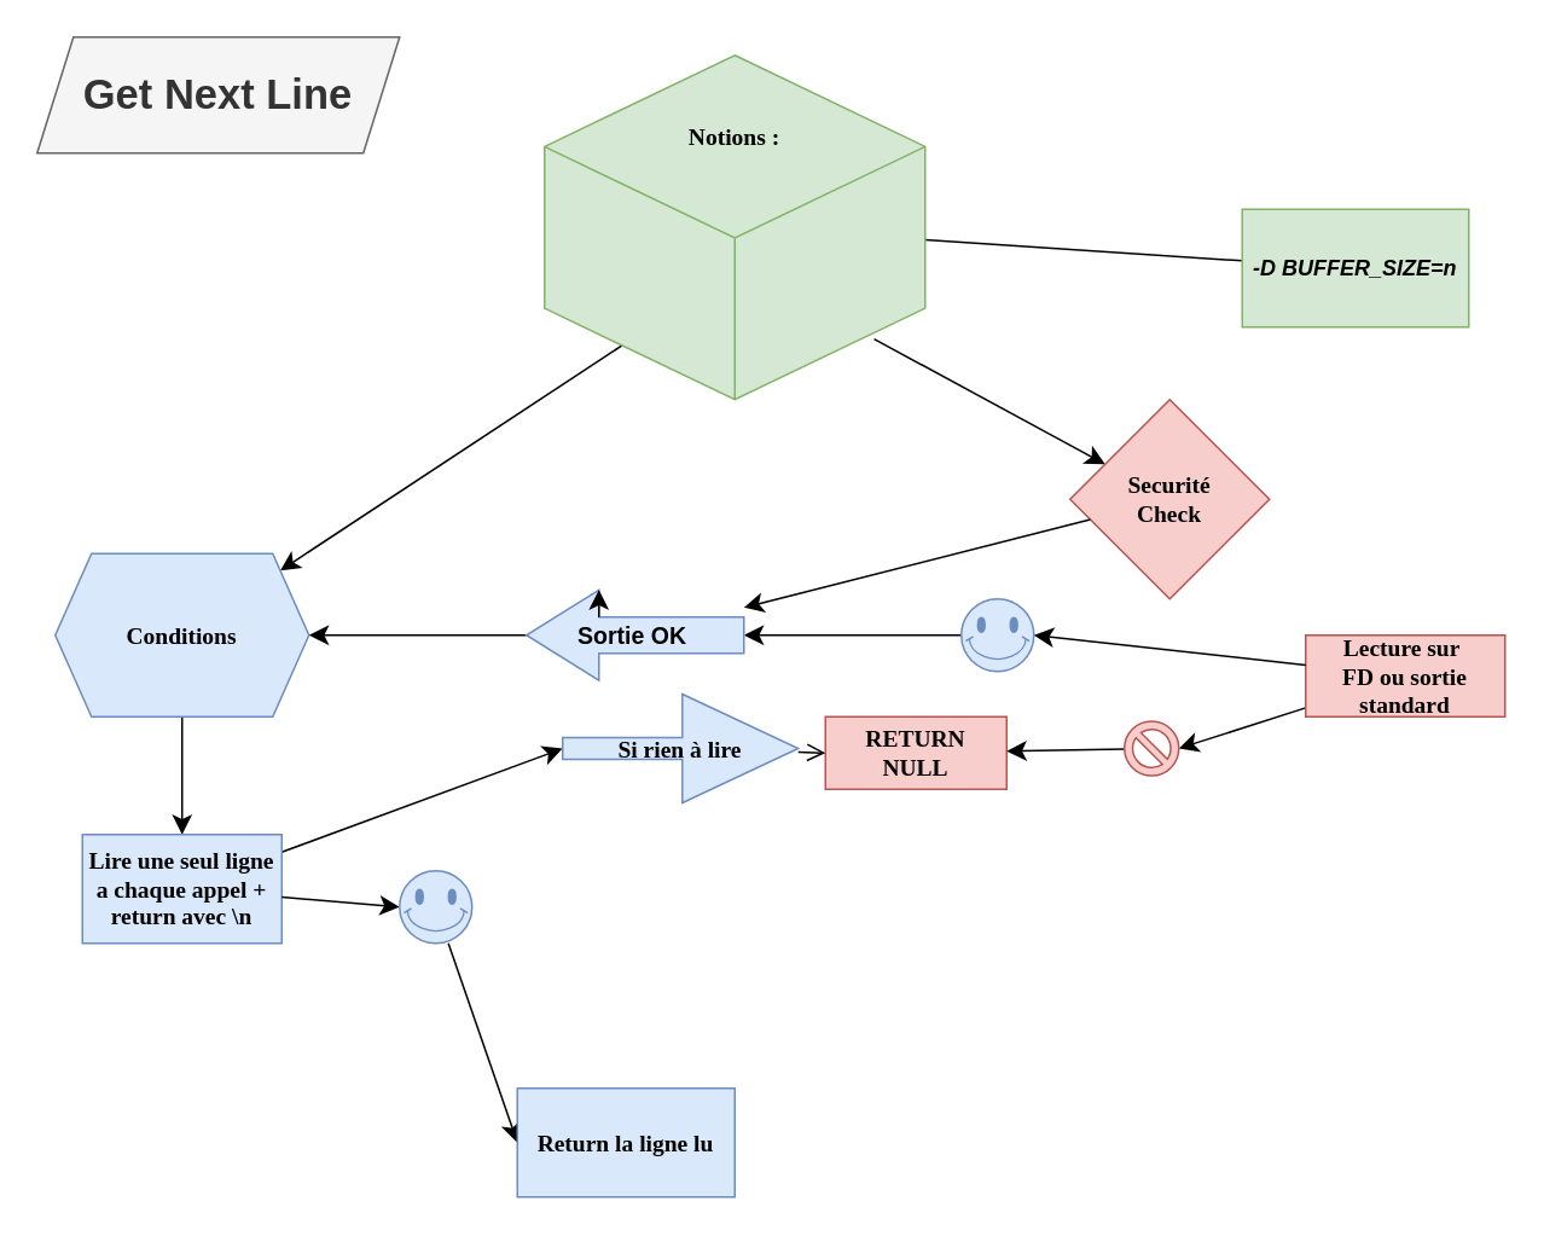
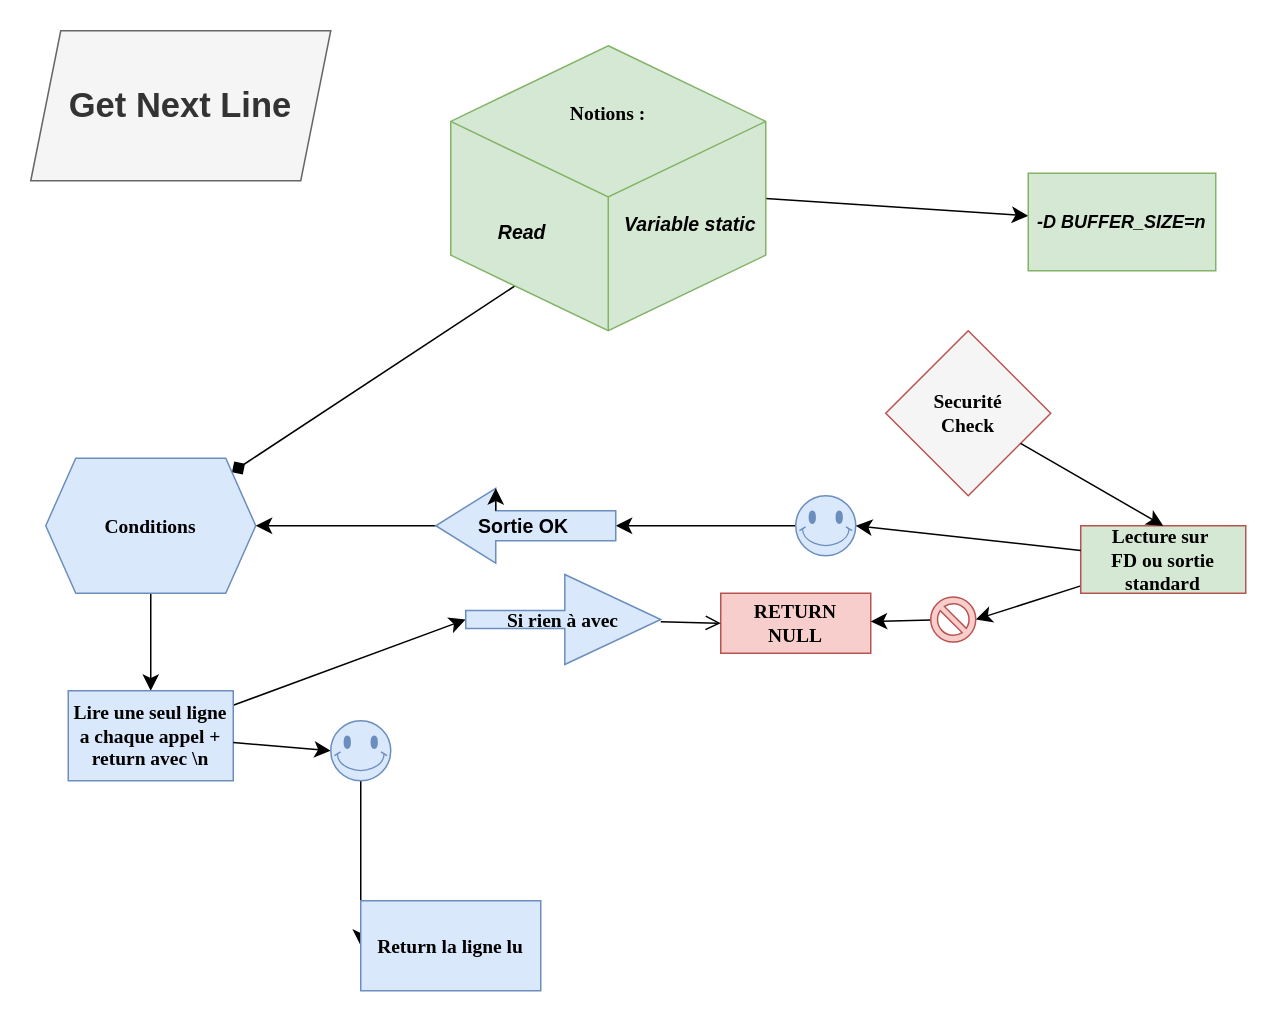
  <mxCell id="0" />
  <mxCell id="1" parent="0" />
- <mxCell id="2" value="" style="edgeStyle=none;curved=1;rounded=0;orthogonalLoop=1;jettySize=auto;html=1;fontSize=12;startSize=8;endSize=8;exitX=0.866;exitY=0.824;exitDx=0;exitDy=0;exitPerimeter=0;" parent="1" source="9" target="5" edge="1"><mxGeometry relative="1" as="geometry"><mxPoint x="521.708" y="166" as="sourcePoint" /></mxGeometry></mxCell>
- <mxCell id="3" value="" style="edgeStyle=none;curved=1;rounded=0;orthogonalLoop=1;jettySize=auto;html=1;fontSize=12;startSize=8;endSize=8;exitX=0.224;exitY=0.828;exitDx=0;exitDy=0;exitPerimeter=0;" parent="1" source="9" target="7" edge="1"><mxGeometry relative="1" as="geometry"><mxPoint x="396.039" y="166" as="sourcePoint" /></mxGeometry></mxCell>
- <mxCell id="4" value="Get Next Line" style="shape=parallelogram;perimeter=parallelogramPerimeter;whiteSpace=wrap;html=1;fixedSize=1;fontStyle=1;fontSize=23;fillColor=#f5f5f5;fontColor=#333333;strokeColor=#666666;" parent="1" vertex="1"><mxGeometry x="20" width="200" height="64" as="geometry" y="20" /></mxCell>
- <mxCell id="5" value="Securité&lt;div&gt;Check&lt;/div&gt;" style="rhombus;whiteSpace=wrap;html=1;fontSize=13;fontFamily=Verdana;verticalAlign=middle;fillColor=#f8cecc;fontStyle=1;startSize=26;swimlaneFillColor=#ffffff;rounded=0;shadow=0;comic=0;labelBackgroundColor=none;strokeWidth=1;strokeColor=#b85450;" parent="1" vertex="1"><mxGeometry x="590" y="220" width="110" height="110" as="geometry" /></mxCell>
+ <mxCell id="3" value="" style="edgeStyle=none;curved=1;rounded=0;orthogonalLoop=1;jettySize=auto;html=1;fontSize=12;startSize=8;endSize=8;exitX=0.224;exitY=0.828;exitDx=0;exitDy=0;exitPerimeter=0;endArrow=diamond;" parent="1" source="9" target="7" edge="1"><mxGeometry relative="1" as="geometry"><mxPoint x="396.039" y="166" as="sourcePoint" /></mxGeometry></mxCell>
+ <mxCell id="4" value="Get Next Line" style="shape=parallelogram;perimeter=parallelogramPerimeter;whiteSpace=wrap;html=1;fixedSize=1;fontStyle=1;fontSize=23;fillColor=#f5f5f5;fontColor=#333333;strokeColor=#666666;" parent="1" vertex="1"><mxGeometry x="20" y="20" width="200" height="100" as="geometry" /></mxCell>
+ <mxCell id="5" value="Securité&lt;div&gt;Check&lt;/div&gt;" style="rhombus;whiteSpace=wrap;html=1;fontSize=13;fontFamily=Verdana;verticalAlign=middle;fillColor=#f5f5f5;fontStyle=1;startSize=26;swimlaneFillColor=#ffffff;rounded=0;shadow=0;comic=0;labelBackgroundColor=none;strokeWidth=1;strokeColor=#b85450;" parent="1" vertex="1"><mxGeometry x="590" y="220" width="110" height="110" as="geometry" /></mxCell>
  <mxCell id="6" value="" style="edgeStyle=none;curved=1;rounded=0;orthogonalLoop=1;jettySize=auto;html=1;fontSize=12;startSize=8;endSize=8;" parent="1" source="7" target="15" edge="1"><mxGeometry relative="1" as="geometry" /></mxCell>
  <mxCell id="7" value="Conditions" style="shape=hexagon;perimeter=hexagonPerimeter2;whiteSpace=wrap;html=1;fixedSize=1;fontSize=13;fontFamily=Verdana;verticalAlign=middle;fillColor=#dae8fc;fontStyle=1;startSize=26;swimlaneFillColor=#ffffff;rounded=0;shadow=0;comic=0;labelBackgroundColor=none;strokeWidth=1;strokeColor=#6c8ebf;" parent="1" vertex="1"><mxGeometry x="30" y="305" width="140" height="90" as="geometry" /></mxCell>
- <mxCell id="8" value="" style="edgeStyle=none;curved=1;rounded=0;orthogonalLoop=1;jettySize=auto;html=1;fontSize=12;startSize=8;endSize=8;endArrow=none;" parent="1" source="9" target="23" edge="1"><mxGeometry relative="1" as="geometry" /></mxCell>
+ <mxCell id="8" value="" style="edgeStyle=none;curved=1;rounded=0;orthogonalLoop=1;jettySize=auto;html=1;fontSize=12;startSize=8;endSize=8;" parent="1" source="9" target="23" edge="1"><mxGeometry relative="1" as="geometry" /></mxCell>
  <mxCell id="9" value="&lt;div&gt;&lt;span style=&quot;font-family: Verdana; font-size: 13px; font-weight: 700; text-wrap: nowrap; background-color: initial;&quot;&gt;&lt;br&gt;&lt;/span&gt;&lt;/div&gt;&lt;div&gt;&lt;span style=&quot;font-family: Verdana; font-size: 13px; font-weight: 700; text-wrap: nowrap; background-color: initial;&quot;&gt;&lt;br&gt;&lt;/span&gt;&lt;/div&gt;&lt;div&gt;&lt;span style=&quot;font-family: Verdana; font-size: 13px; font-weight: 700; text-wrap: nowrap; background-color: initial;&quot;&gt;Notions :&lt;/span&gt;&lt;br&gt;&lt;/div&gt;&lt;div&gt;&lt;span style=&quot;font-family: Verdana; font-size: 13px; font-weight: 700; text-wrap: nowrap; background-color: initial;&quot;&gt;&lt;br&gt;&lt;/span&gt;&lt;/div&gt;&lt;div&gt;&lt;span style=&quot;font-family: Verdana; font-size: 13px; font-weight: 700; text-wrap: nowrap; background-color: initial;&quot;&gt;&lt;br&gt;&lt;/span&gt;&lt;/div&gt;&lt;div&gt;&lt;br&gt;&lt;/div&gt;&lt;div style=&quot;text-align: left;&quot;&gt;&lt;br&gt;&lt;/div&gt;" style="html=1;whiteSpace=wrap;shape=isoCube2;backgroundOutline=1;isoAngle=15;verticalAlign=top;fillColor=#d5e8d4;strokeColor=#82b366;" parent="1" vertex="1"><mxGeometry x="300" y="30" width="210" height="190" as="geometry" /></mxCell>
- <mxCell id="12" value="RETURN&lt;div&gt;&lt;span style=&quot;background-color: initial;&quot;&gt;NULL&lt;/span&gt;&lt;br&gt;&lt;/div&gt;" style="rounded=0;whiteSpace=wrap;html=1;fontSize=13;fontFamily=Verdana;fillColor=#f8cecc;strokeColor=#b85450;fontStyle=1;startSize=26;swimlaneFillColor=#ffffff;shadow=0;comic=0;labelBackgroundColor=none;strokeWidth=1;" parent="1" vertex="1"><mxGeometry x="455" y="395" width="100" height="40" as="geometry" /></mxCell>
+ <mxCell id="10" value="&amp;nbsp; &amp;nbsp; &amp;nbsp; &amp;nbsp; Read" style="text;html=1;strokeColor=none;fillColor=none;align=left;verticalAlign=top;spacingLeft=1;spacingRight=4;whiteSpace=wrap;overflow=hidden;rotatable=0;points=[[0,0.5],[1,0.5]];portConstraint=eastwest;fontStyle=3;fontSize=13;spacingBottom=0;flipV=0;flipH=0;direction=west;" parent="1" vertex="1"><mxGeometry x="300" y="140" width="110" height="30" as="geometry" /></mxCell>
+ <mxCell id="11" value="Variable static&lt;div&gt;&lt;span style=&quot;white-space: pre;&quot;&gt;&#09;&lt;/span&gt;&lt;span style=&quot;white-space: pre;&quot;&gt;&#09;&lt;/span&gt;&lt;br&gt;&lt;/div&gt;" style="text;html=1;strokeColor=none;fillColor=none;align=left;verticalAlign=top;spacingLeft=4;spacingRight=4;whiteSpace=wrap;overflow=hidden;rotatable=0;points=[[0,0.5],[1,0.5]];portConstraint=eastwest;fontStyle=3;fontSize=13;" parent="1" vertex="1"><mxGeometry x="410" y="135" width="100" height="40" as="geometry" /></mxCell>
+ <mxCell id="12" value="RETURN&lt;div&gt;&lt;span style=&quot;background-color: initial;&quot;&gt;NULL&lt;/span&gt;&lt;br&gt;&lt;/div&gt;" style="rounded=0;whiteSpace=wrap;html=1;fontSize=13;fontFamily=Verdana;fillColor=#f8cecc;strokeColor=#b85450;fontStyle=1;startSize=26;swimlaneFillColor=#ffffff;shadow=0;comic=0;labelBackgroundColor=none;strokeWidth=1;" parent="1" vertex="1"><mxGeometry x="480" y="395" width="100" height="40" as="geometry" /></mxCell>
  <mxCell id="13" value="" style="edgeStyle=none;curved=1;rounded=0;orthogonalLoop=1;jettySize=auto;html=1;fontSize=12;startSize=8;endSize=8;entryX=0;entryY=0.5;entryDx=0;entryDy=0;entryPerimeter=0;" parent="1" source="15" target="17" edge="1"><mxGeometry relative="1" as="geometry" /></mxCell>
  <mxCell id="14" style="edgeStyle=none;curved=1;rounded=0;orthogonalLoop=1;jettySize=auto;html=1;entryX=0;entryY=0.5;entryDx=0;entryDy=0;fontSize=12;startSize=8;endSize=8;" parent="1" source="30" target="18" edge="1"><mxGeometry relative="1" as="geometry" /></mxCell>
  <mxCell id="15" value="Lire une seul ligne a chaque app&lt;span style=&quot;background-color: initial;&quot;&gt;el +&lt;/span&gt;&lt;div&gt;return avec \n&lt;br&gt;&lt;div&gt;&lt;div&gt;&lt;br&gt;&lt;/div&gt;&lt;/div&gt;&lt;/div&gt;" style="whiteSpace=wrap;html=1;fontSize=13;fontFamily=Verdana;fillColor=#dae8fc;strokeColor=#6c8ebf;fontStyle=1;startSize=26;swimlaneFillColor=#ffffff;rounded=0;shadow=0;comic=0;labelBackgroundColor=none;strokeWidth=1;verticalAlign=top;" parent="1" vertex="1"><mxGeometry x="45" y="460" width="110" height="60" as="geometry" /></mxCell>
  <mxCell id="16" style="edgeStyle=none;curved=1;rounded=0;orthogonalLoop=1;jettySize=auto;html=1;entryX=0;entryY=0.5;entryDx=0;entryDy=0;fontSize=12;startSize=8;endSize=8;endArrow=open;" parent="1" source="17" target="12" edge="1"><mxGeometry relative="1" as="geometry" /></mxCell>
- <mxCell id="17" value="Si rien à lire" style="shape=singleArrow;whiteSpace=wrap;html=1;arrowWidth=0.2;arrowSize=0.492;fontSize=13;fontFamily=Verdana;verticalAlign=middle;fillColor=#dae8fc;strokeColor=#6c8ebf;fontStyle=1;startSize=26;swimlaneFillColor=#ffffff;rounded=0;shadow=0;comic=0;labelBackgroundColor=none;strokeWidth=1;" parent="1" vertex="1"><mxGeometry x="310" y="382.5" width="130" height="60" as="geometry" /></mxCell>
- <mxCell id="18" value="Return la ligne lu" style="whiteSpace=wrap;html=1;fontSize=13;fontFamily=Verdana;fillColor=#dae8fc;strokeColor=#6c8ebf;fontStyle=1;startSize=26;swimlaneFillColor=#ffffff;rounded=0;shadow=0;comic=0;labelBackgroundColor=none;strokeWidth=1;" parent="1" vertex="1"><mxGeometry x="285" y="600" width="120" height="60" as="geometry" /></mxCell>
+ <mxCell id="17" value="Si rien à avec" style="shape=singleArrow;whiteSpace=wrap;html=1;arrowWidth=0.2;arrowSize=0.492;fontSize=13;fontFamily=Verdana;verticalAlign=middle;fillColor=#dae8fc;strokeColor=#6c8ebf;fontStyle=1;startSize=26;swimlaneFillColor=#ffffff;rounded=0;shadow=0;comic=0;labelBackgroundColor=none;strokeWidth=1;" parent="1" vertex="1"><mxGeometry x="310" y="382.5" width="130" height="60" as="geometry" /></mxCell>
+ <mxCell id="18" value="Return la ligne lu" style="whiteSpace=wrap;html=1;fontSize=13;fontFamily=Verdana;fillColor=#dae8fc;strokeColor=#6c8ebf;fontStyle=1;startSize=26;swimlaneFillColor=#ffffff;rounded=0;shadow=0;comic=0;labelBackgroundColor=none;strokeWidth=1;" parent="1" vertex="1"><mxGeometry x="240" y="600" width="120" height="60" as="geometry" /></mxCell>
  <mxCell id="19" value="" style="edgeStyle=none;curved=1;rounded=0;orthogonalLoop=1;jettySize=auto;html=1;fontSize=12;startSize=8;endSize=8;" parent="1" source="27" target="12" edge="1"><mxGeometry relative="1" as="geometry"><Array as="points" /></mxGeometry></mxCell>
  <mxCell id="20" value="" style="edgeStyle=none;curved=1;rounded=0;orthogonalLoop=1;jettySize=auto;html=1;fontSize=12;startSize=8;endSize=8;entryX=0;entryY=0.5;entryDx=0;entryDy=0;entryPerimeter=0;" parent="1" source="31" target="26" edge="1"><mxGeometry relative="1" as="geometry"><Array as="points" /></mxGeometry></mxCell>
  <mxCell id="21" value="" style="edgeStyle=none;curved=1;rounded=0;orthogonalLoop=1;jettySize=auto;html=1;fontSize=12;startSize=8;endSize=8;entryX=1;entryY=0.5;entryDx=0;entryDy=0;entryPerimeter=0;" parent="1" source="22" target="27" edge="1"><mxGeometry relative="1" as="geometry" /></mxCell>
- <mxCell id="22" value="Lecture sur&amp;nbsp;&lt;div&gt;FD ou sortie standard&lt;/div&gt;" style="whiteSpace=wrap;html=1;fontSize=13;fontFamily=Verdana;fillColor=#f8cecc;strokeColor=#b85450;fontStyle=1;startSize=26;swimlaneFillColor=#ffffff;rounded=0;shadow=0;comic=0;labelBackgroundColor=none;strokeWidth=1;" parent="1" vertex="1"><mxGeometry x="720" y="350" width="110" height="45" as="geometry" /></mxCell>
+ <mxCell id="22" value="Lecture sur&amp;nbsp;&lt;div&gt;FD ou sortie standard&lt;/div&gt;" style="whiteSpace=wrap;html=1;fontSize=13;fontFamily=Verdana;fillColor=#d5e8d4;strokeColor=#b85450;fontStyle=1;startSize=26;swimlaneFillColor=#ffffff;rounded=0;shadow=0;comic=0;labelBackgroundColor=none;strokeWidth=1;" parent="1" vertex="1"><mxGeometry x="720" y="350" width="110" height="45" as="geometry" /></mxCell>
  <mxCell id="23" value="-D BUFFER_SIZE=n" style="whiteSpace=wrap;html=1;verticalAlign=middle;fillColor=#d5e8d4;strokeColor=#82b366;fontStyle=3" parent="1" vertex="1"><mxGeometry x="685" y="115" width="125" height="65" as="geometry" /></mxCell>
- <mxCell id="24" value="" style="edgeStyle=none;curved=1;rounded=0;orthogonalLoop=1;jettySize=auto;html=1;fontSize=12;startSize=8;endSize=8;" parent="1" source="5" target="26" edge="1"><mxGeometry relative="1" as="geometry"><mxPoint x="659" y="316" as="sourcePoint" /><mxPoint x="710" y="390" as="targetPoint" /></mxGeometry></mxCell>
+ <mxCell id="24" value="" style="edgeStyle=none;curved=1;rounded=0;orthogonalLoop=1;jettySize=auto;html=1;fontSize=12;startSize=8;endSize=8;entryX=0.5;entryY=0;entryDx=0;entryDy=0;" parent="1" source="5" target="22" edge="1"><mxGeometry relative="1" as="geometry"><mxPoint x="659" y="316" as="sourcePoint" /><mxPoint x="710" y="390" as="targetPoint" /></mxGeometry></mxCell>
  <mxCell id="25" value="" style="edgeStyle=none;curved=1;rounded=0;orthogonalLoop=1;jettySize=auto;html=1;fontSize=12;startSize=8;endSize=8;entryX=1;entryY=0.5;entryDx=0;entryDy=0;" parent="1" target="7" edge="1"><mxGeometry relative="1" as="geometry"><mxPoint x="290" y="350" as="sourcePoint" /><Array as="points" /></mxGeometry></mxCell>
  <mxCell id="26" value="Sortie&lt;span style=&quot;background-color: initial;&quot;&gt;&amp;nbsp;OK&amp;nbsp;&lt;/span&gt;" style="html=1;shadow=0;dashed=0;align=center;verticalAlign=middle;shape=mxgraph.arrows2.arrow;dy=0.6;dx=40;flipH=1;notch=0;fillColor=#dae8fc;strokeColor=#6c8ebf;fontStyle=1;fontSize=13;" parent="1" vertex="1"><mxGeometry x="290" y="325" width="120" height="50" as="geometry" /></mxCell>
  <mxCell id="27" value="" style="verticalLabelPosition=bottom;verticalAlign=top;html=1;shape=mxgraph.basic.no_symbol;fillColor=#f8cecc;strokeColor=#b85450;" parent="1" vertex="1"><mxGeometry x="620" y="397.5" width="30" height="30" as="geometry" /></mxCell>
  <mxCell id="28" style="edgeStyle=none;curved=1;rounded=0;orthogonalLoop=1;jettySize=auto;html=1;exitX=0;exitY=0;exitDx=80;exitDy=15;exitPerimeter=0;entryX=0;entryY=0;entryDx=80;entryDy=0;entryPerimeter=0;fontSize=12;startSize=8;endSize=8;" parent="1" source="26" target="26" edge="1"><mxGeometry relative="1" as="geometry" /></mxCell>
  <mxCell id="29" value="" style="edgeStyle=none;curved=1;rounded=0;orthogonalLoop=1;jettySize=auto;html=1;entryX=0;entryY=0.5;entryDx=0;entryDy=0;fontSize=12;startSize=8;endSize=8;" parent="1" source="15" target="30" edge="1"><mxGeometry relative="1" as="geometry"><mxPoint x="155" y="495" as="sourcePoint" /><mxPoint x="310" y="510" as="targetPoint" /></mxGeometry></mxCell>
  <mxCell id="30" value="" style="verticalLabelPosition=bottom;verticalAlign=top;html=1;shape=mxgraph.basic.smiley;fillColor=#dae8fc;strokeColor=#6c8ebf;" parent="1" vertex="1"><mxGeometry x="220" y="480" width="40" height="40" as="geometry" /></mxCell>
  <mxCell id="31" value="" style="verticalLabelPosition=bottom;verticalAlign=top;html=1;shape=mxgraph.basic.smiley;fillColor=#dae8fc;strokeColor=#6c8ebf;" parent="1" vertex="1"><mxGeometry x="530" y="330" width="40" height="40" as="geometry" /></mxCell>
  <mxCell id="32" style="edgeStyle=none;curved=1;rounded=0;orthogonalLoop=1;jettySize=auto;html=1;entryX=1;entryY=0.5;entryDx=0;entryDy=0;entryPerimeter=0;fontSize=12;startSize=8;endSize=8;" parent="1" source="22" target="31" edge="1"><mxGeometry relative="1" as="geometry" /></mxCell>
